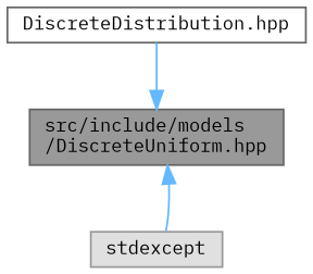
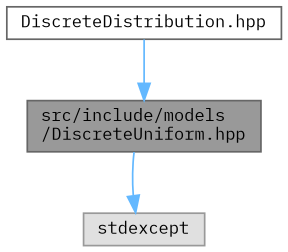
  digraph {
    fontname="IBM Plex Mono"
    node [fontname="IBM Plex Mono" fontsize=10 shape=box style=filled]
    edge [color=steelblue1 fontname="IBM Plex Mono" fontsize=10 labelfontname=Helvetica labelfontsize=10 style=solid]
    n1 [color=gray40 fillcolor=grey60 fontcolor=black height=0.2 label="src/include/models\l/DiscreteUniform.hpp" width=0.4]
    n2 [color=grey60 fillcolor="#E0E0E0" height=0.2 label=stdexcept width=0.4]
    n3 [color=grey40 fillcolor=white height=0.2 label="DiscreteDistribution.hpp" width=0.4]
-   n2 -> n1
+   n1 -> n2
    n3 -> n1
  }
